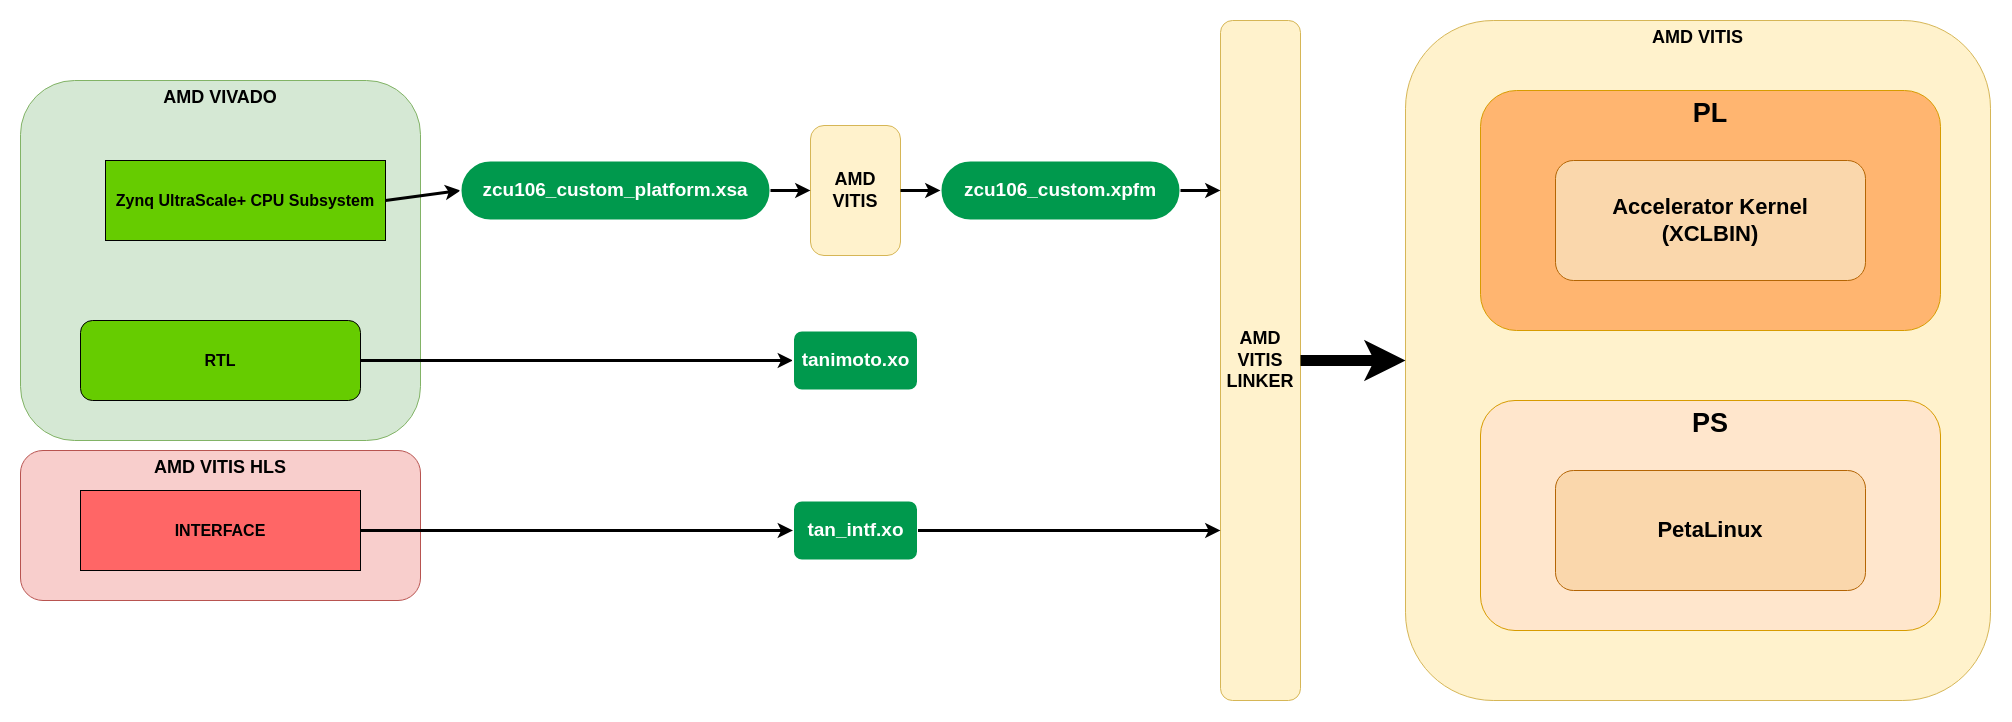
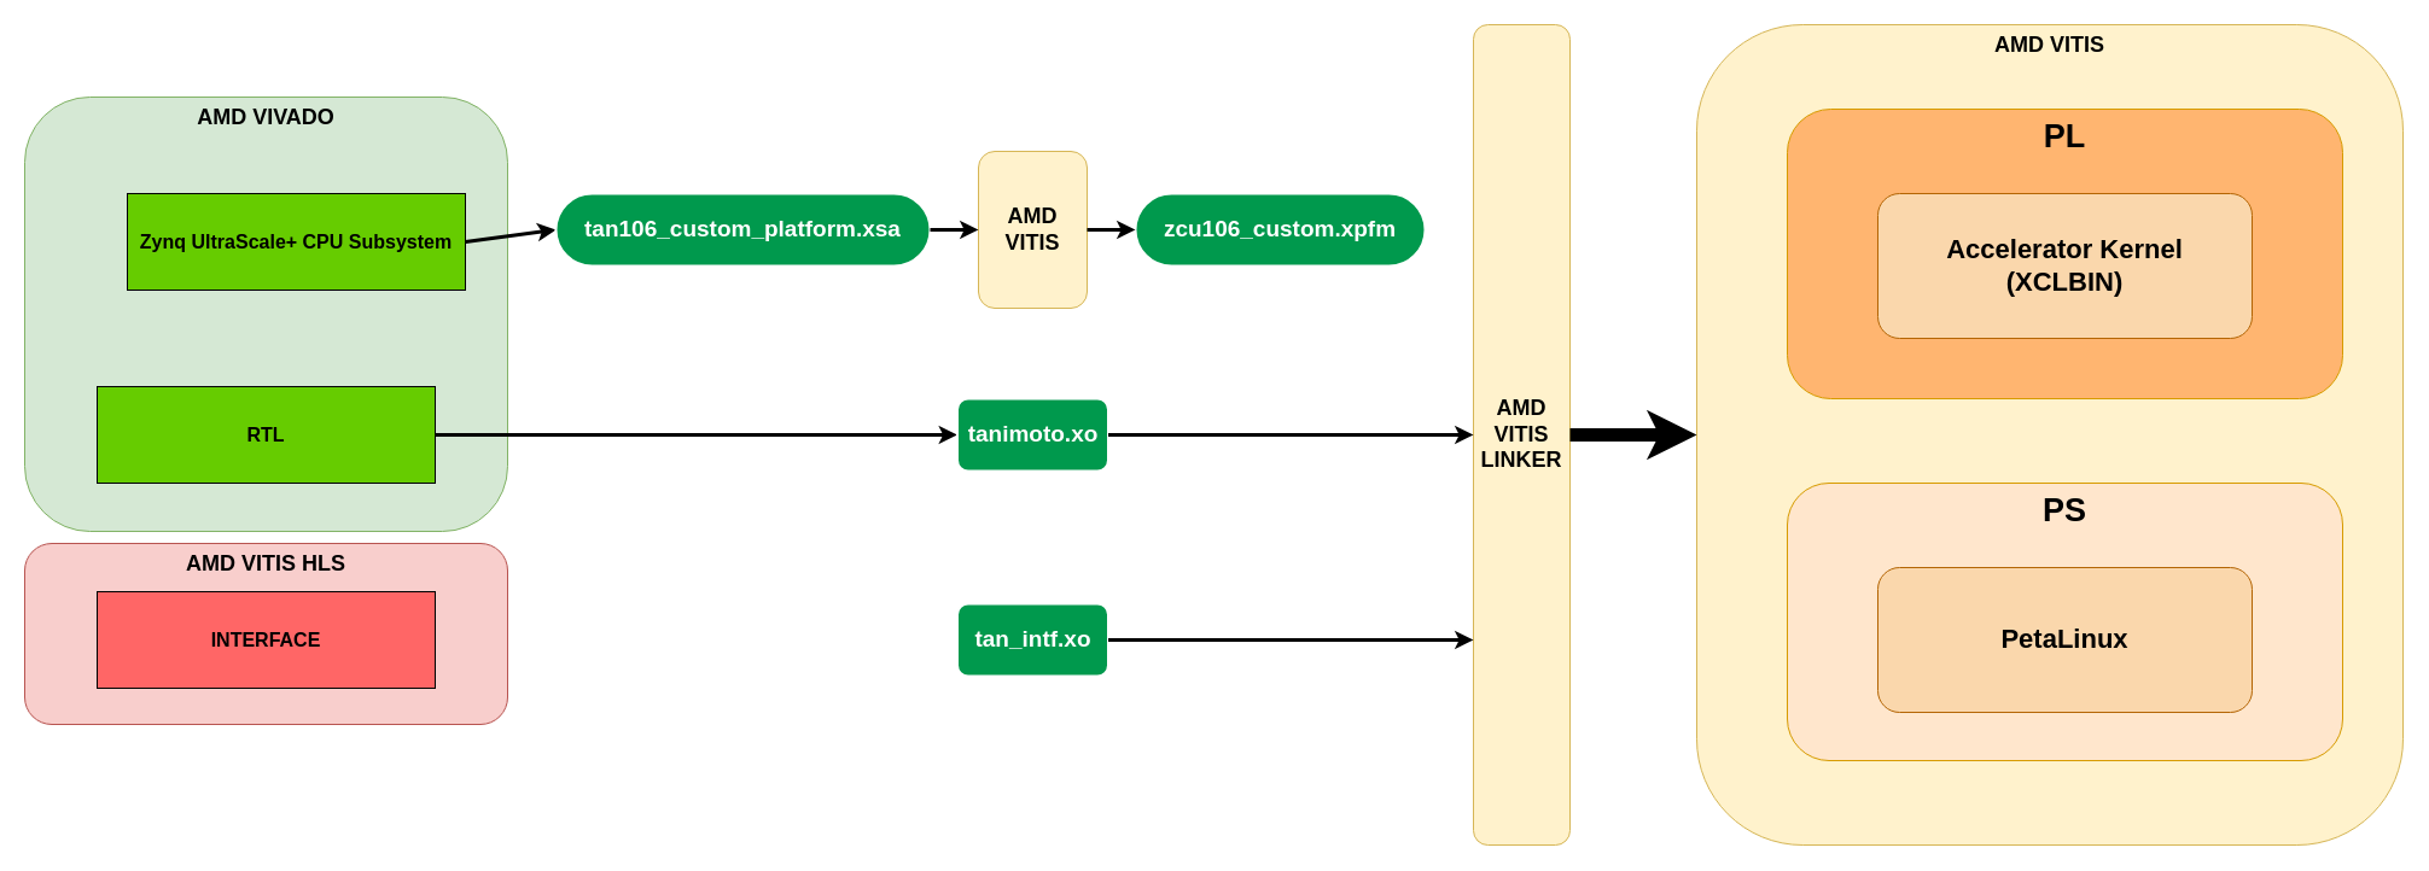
  <mxCell id="0" />
  <mxCell id="1" parent="0" />
  <mxCell id="2" value="&lt;b&gt;&lt;font style=&quot;font-size: 18px;&quot;&gt;AMD VIVADO&lt;/font&gt;&lt;/b&gt;" style="rounded=1;whiteSpace=wrap;html=1;verticalAlign=top;fillColor=#d5e8d4;strokeColor=#82b366;" parent="1" vertex="1"><mxGeometry x="20" y="80" width="400" height="360" as="geometry" /></mxCell>
  <mxCell id="3" value="&lt;b&gt;&lt;font style=&quot;font-size: 16px;&quot;&gt;Zynq UltraScale+ CPU Subsystem&lt;/font&gt;&lt;/b&gt;" style="rounded=0;whiteSpace=wrap;html=1;fillColor=#66CC00;" parent="1" vertex="1"><mxGeometry x="105" y="160" width="280" height="80" as="geometry" /></mxCell>
- <mxCell id="4" value="&lt;b&gt;&lt;font style=&quot;font-size: 16px;&quot;&gt;RTL&lt;/font&gt;&lt;/b&gt;" style="whiteSpace=wrap;html=1;fillColor=#66CC00;rounded=1;" parent="1" vertex="1"><mxGeometry x="80" y="320" width="280" height="80" as="geometry" /></mxCell>
+ <mxCell id="4" value="&lt;b&gt;&lt;font style=&quot;font-size: 16px;&quot;&gt;RTL&lt;/font&gt;&lt;/b&gt;" style="rounded=0;whiteSpace=wrap;html=1;fillColor=#66CC00;" parent="1" vertex="1"><mxGeometry x="80" y="320" width="280" height="80" as="geometry" /></mxCell>
  <mxCell id="5" value="&lt;b&gt;&lt;font style=&quot;font-size: 18px;&quot;&gt;AMD VITIS HLS&lt;/font&gt;&lt;/b&gt;" style="rounded=1;whiteSpace=wrap;html=1;verticalAlign=top;fillColor=#f8cecc;strokeColor=#b85450;" parent="1" vertex="1"><mxGeometry x="20" y="450" width="400" height="150" as="geometry" /></mxCell>
  <mxCell id="6" value="&lt;b&gt;&lt;font style=&quot;font-size: 16px;&quot;&gt;INTERFACE&lt;/font&gt;&lt;/b&gt;" style="rounded=0;whiteSpace=wrap;html=1;fillColor=#FF6666;" parent="1" vertex="1"><mxGeometry x="80" y="490" width="280" height="80" as="geometry" /></mxCell>
  <mxCell id="7" value="" style="endArrow=classic;html=1;rounded=0;exitX=1;exitY=0.5;exitDx=0;exitDy=0;entryX=0;entryY=0.5;entryDx=0;entryDy=0;strokeWidth=3;" parent="1" source="4" target="8" edge="1"><mxGeometry width="50" height="50" relative="1" as="geometry"><mxPoint x="380" y="490" as="sourcePoint" /><mxPoint x="540" y="350" as="targetPoint" /></mxGeometry></mxCell>
  <mxCell id="8" value="&lt;b&gt;&lt;font color=&quot;#ffffff&quot; style=&quot;font-size: 19px;&quot;&gt;tanimoto.xo&lt;/font&gt;&lt;/b&gt;" style="rounded=1;whiteSpace=wrap;html=1;fillColor=#00994D;strokeWidth=2;strokeColor=#FFFFFF;" parent="1" vertex="1"><mxGeometry x="792.5" y="330" width="125" height="60" as="geometry" /></mxCell>
  <mxCell id="9" value="&lt;b&gt;&lt;font color=&quot;#ffffff&quot; style=&quot;font-size: 19px;&quot;&gt;tan_intf.xo&lt;/font&gt;&lt;/b&gt;" style="rounded=1;whiteSpace=wrap;html=1;fillColor=#00994D;strokeWidth=2;strokeColor=#FFFFFF;" parent="1" vertex="1"><mxGeometry x="792.5" y="500" width="125" height="60" as="geometry" /></mxCell>
- <mxCell id="10" value="" style="endArrow=classic;html=1;rounded=0;exitX=1;exitY=0.5;exitDx=0;exitDy=0;entryX=0;entryY=0.5;entryDx=0;entryDy=0;strokeWidth=3;" parent="1" source="6" target="9" edge="1"><mxGeometry width="50" height="50" relative="1" as="geometry"><mxPoint x="380" y="590" as="sourcePoint" /><mxPoint x="540" y="589.5" as="targetPoint" /></mxGeometry></mxCell>
  <mxCell id="11" value="&lt;b&gt;&lt;font style=&quot;font-size: 18px;&quot;&gt;AMD VITIS&lt;/font&gt;&lt;/b&gt;" style="rounded=1;whiteSpace=wrap;html=1;verticalAlign=top;fillColor=#fff2cc;strokeColor=#d6b656;" parent="1" vertex="1"><mxGeometry x="1405" y="20" width="585" height="680" as="geometry" /></mxCell>
  <mxCell id="12" value="&lt;span style=&quot;font-size: 27px;&quot;&gt;&lt;b style=&quot;font-size: 27px;&quot;&gt;PL&lt;/b&gt;&lt;/span&gt;" style="rounded=1;whiteSpace=wrap;html=1;verticalAlign=top;fillColor=#FFB570;strokeColor=#d79b00;align=center;fontSize=27;" parent="1" vertex="1"><mxGeometry x="1480" y="90" width="460" height="240" as="geometry" /></mxCell>
  <mxCell id="13" value="&lt;b style=&quot;font-size: 27px;&quot;&gt;&lt;font style=&quot;font-size: 27px;&quot;&gt;PS&lt;/font&gt;&lt;/b&gt;" style="rounded=1;whiteSpace=wrap;html=1;fillColor=#ffe6cc;strokeColor=#d79b00;verticalAlign=top;align=center;fontSize=27;" parent="1" vertex="1"><mxGeometry x="1480" y="400" width="460" height="230" as="geometry" /></mxCell>
  <mxCell id="14" value="" style="endArrow=classic;html=1;rounded=0;exitX=1;exitY=0.5;exitDx=0;exitDy=0;entryX=0;entryY=0.5;entryDx=0;entryDy=0;strokeWidth=3;" parent="1" source="3" target="15" edge="1"><mxGeometry width="50" height="50" relative="1" as="geometry"><mxPoint x="490" y="520" as="sourcePoint" /><mxPoint x="480" y="190" as="targetPoint" /></mxGeometry></mxCell>
- <mxCell id="15" value="&lt;b&gt;&lt;font color=&quot;#ffffff&quot; style=&quot;font-size: 19px;&quot;&gt;zcu106_custom_platform.xsa&lt;/font&gt;&lt;/b&gt;" style="rounded=1;whiteSpace=wrap;html=1;fillColor=#00994D;arcSize=50;strokeWidth=2;strokeColor=#FFFFFF;" parent="1" vertex="1"><mxGeometry x="460" y="160" width="310" height="60" as="geometry" /></mxCell>
+ <mxCell id="15" value="&lt;b&gt;&lt;font color=&quot;#ffffff&quot; style=&quot;font-size: 19px;&quot;&gt;tan106_custom_platform.xsa&lt;/font&gt;&lt;/b&gt;" style="rounded=1;whiteSpace=wrap;html=1;fillColor=#00994D;arcSize=50;strokeWidth=2;strokeColor=#FFFFFF;" parent="1" vertex="1"><mxGeometry x="460" y="160" width="310" height="60" as="geometry" /></mxCell>
  <mxCell id="16" value="&lt;b&gt;&lt;font style=&quot;font-size: 18px;&quot;&gt;AMD VITIS LINKER&lt;/font&gt;&lt;/b&gt;" style="rounded=1;whiteSpace=wrap;html=1;fillColor=#fff2cc;strokeColor=#d6b656;" parent="1" vertex="1"><mxGeometry x="1220" y="20" width="80" height="680" as="geometry" /></mxCell>
+ <mxCell id="17" value="" style="endArrow=classic;html=1;rounded=0;exitX=1;exitY=0.5;exitDx=0;exitDy=0;entryX=0;entryY=0.5;entryDx=0;entryDy=0;strokeWidth=3;" parent="1" source="8" target="16" edge="1"><mxGeometry width="50" height="50" relative="1" as="geometry"><mxPoint x="910" y="340" as="sourcePoint" /><mxPoint x="960" y="290" as="targetPoint" /></mxGeometry></mxCell>
  <mxCell id="18" value="" style="endArrow=classic;html=1;rounded=0;exitX=1;exitY=0.5;exitDx=0;exitDy=0;entryX=0;entryY=0.75;entryDx=0;entryDy=0;strokeWidth=3;" parent="1" source="9" target="16" edge="1"><mxGeometry width="50" height="50" relative="1" as="geometry"><mxPoint x="600" y="589.55" as="sourcePoint" /><mxPoint x="690" y="589.55" as="targetPoint" /></mxGeometry></mxCell>
  <mxCell id="19" value="" style="endArrow=classic;html=1;rounded=0;entryX=0;entryY=0.5;entryDx=0;entryDy=0;exitX=1;exitY=0.5;exitDx=0;exitDy=0;strokeWidth=11;" parent="1" source="16" target="11" edge="1"><mxGeometry width="50" height="50" relative="1" as="geometry"><mxPoint x="1380" y="460" as="sourcePoint" /><mxPoint x="1400" y="459.55" as="targetPoint" /></mxGeometry></mxCell>
  <mxCell id="20" value="&lt;b&gt;&lt;font style=&quot;font-size: 18px;&quot;&gt;AMD VITIS&lt;/font&gt;&lt;/b&gt;" style="rounded=1;whiteSpace=wrap;html=1;verticalAlign=middle;fillColor=#fff2cc;strokeColor=#d6b656;" parent="1" vertex="1"><mxGeometry x="810" y="125" width="90" height="130" as="geometry" /></mxCell>
  <mxCell id="21" value="&lt;b&gt;&lt;font color=&quot;#ffffff&quot; style=&quot;font-size: 19px;&quot;&gt;zcu106_custom.xpfm&lt;/font&gt;&lt;/b&gt;" style="rounded=1;whiteSpace=wrap;html=1;fillColor=#00994D;arcSize=50;strokeWidth=2;strokeColor=#FFFFFF;" parent="1" vertex="1"><mxGeometry x="940" y="160" width="240" height="60" as="geometry" /></mxCell>
  <mxCell id="22" value="" style="endArrow=classic;html=1;rounded=0;exitX=1;exitY=0.5;exitDx=0;exitDy=0;entryX=0;entryY=0.5;entryDx=0;entryDy=0;strokeWidth=3;" parent="1" source="15" target="20" edge="1"><mxGeometry width="50" height="50" relative="1" as="geometry"><mxPoint x="370" y="200" as="sourcePoint" /><mxPoint x="570" y="200" as="targetPoint" /></mxGeometry></mxCell>
  <mxCell id="23" value="" style="endArrow=classic;html=1;rounded=0;exitX=1;exitY=0.5;exitDx=0;exitDy=0;entryX=0;entryY=0.5;entryDx=0;entryDy=0;strokeWidth=3;" parent="1" source="20" target="21" edge="1"><mxGeometry width="50" height="50" relative="1" as="geometry"><mxPoint x="880" y="200" as="sourcePoint" /><mxPoint x="930" y="200" as="targetPoint" /></mxGeometry></mxCell>
- <mxCell id="24" value="" style="endArrow=classic;html=1;rounded=0;entryX=0;entryY=0.25;entryDx=0;entryDy=0;exitX=1;exitY=0.5;exitDx=0;exitDy=0;strokeWidth=3;" parent="1" source="21" target="16" edge="1"><mxGeometry width="50" height="50" relative="1" as="geometry"><mxPoint x="850" y="470" as="sourcePoint" /><mxPoint x="1100" y="260" as="targetPoint" /></mxGeometry></mxCell>
  <mxCell id="25" value="&lt;b&gt;&lt;font style=&quot;font-size: 22px;&quot;&gt;PetaLinux&lt;/font&gt;&lt;/b&gt;" style="rounded=1;whiteSpace=wrap;html=1;fillColor=#fad7ac;strokeColor=#b46504;" vertex="1" parent="1"><mxGeometry x="1555" y="470" width="310" height="120" as="geometry" /></mxCell>
  <mxCell id="26" value="&lt;b&gt;&lt;font style=&quot;font-size: 22px;&quot;&gt;Accelerator Kernel&lt;/font&gt;&lt;/b&gt;&lt;div&gt;&lt;b&gt;&lt;font style=&quot;font-size: 22px;&quot;&gt;(XCLBIN)&lt;/font&gt;&lt;/b&gt;&lt;/div&gt;" style="rounded=1;whiteSpace=wrap;html=1;fillColor=#fad7ac;strokeColor=#b46504;" vertex="1" parent="1"><mxGeometry x="1555" y="160" width="310" height="120" as="geometry" /></mxCell>
